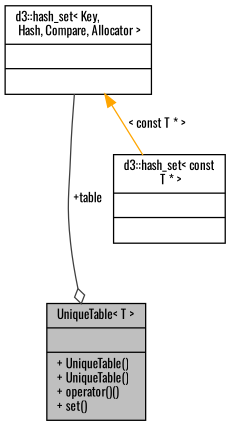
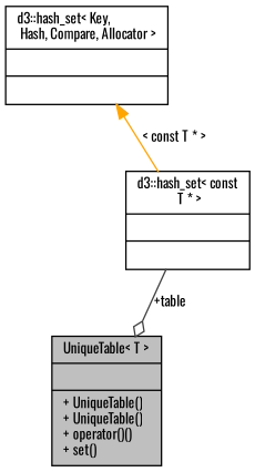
  digraph {
    fontname=Oswald
    node [color=black fillcolor=white fontname=Oswald fontsize=10 shape=record style=filled]
    edge [fontname=Oswald fontsize=10 labelfontname=FreeSans labelfontsize=10 style=solid]
    n1 [fillcolor=grey75 fontcolor=black height=0.2 label="{UniqueTable\< T \>\n||+ UniqueTable()\l+ UniqueTable()\l+ operator()()\l+ set()\l}" width=0.4]
    n2 [height=0.2 label="{d3::hash_set\< const\l T * \>\n||}" width=0.4]
    n3 [height=0.2 label="{d3::hash_set\< Key,\l Hash, Compare, Allocator \>\n||}" width=0.4]
-   n3 -> n1 [arrowhead=odiamond color=grey25 label=" +table"]
+   n2 -> n1 [arrowhead=odiamond color=grey25 label=" +table"]
    n3 -> n2 [color=orange dir=back label=" \< const T * \>"]
  }
